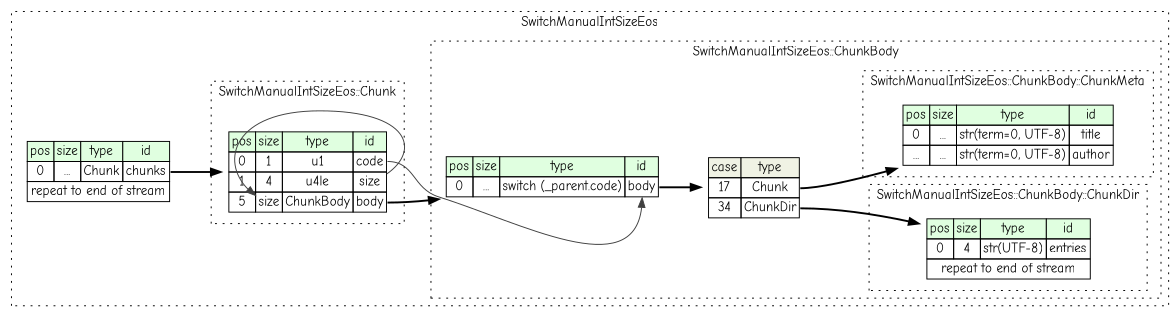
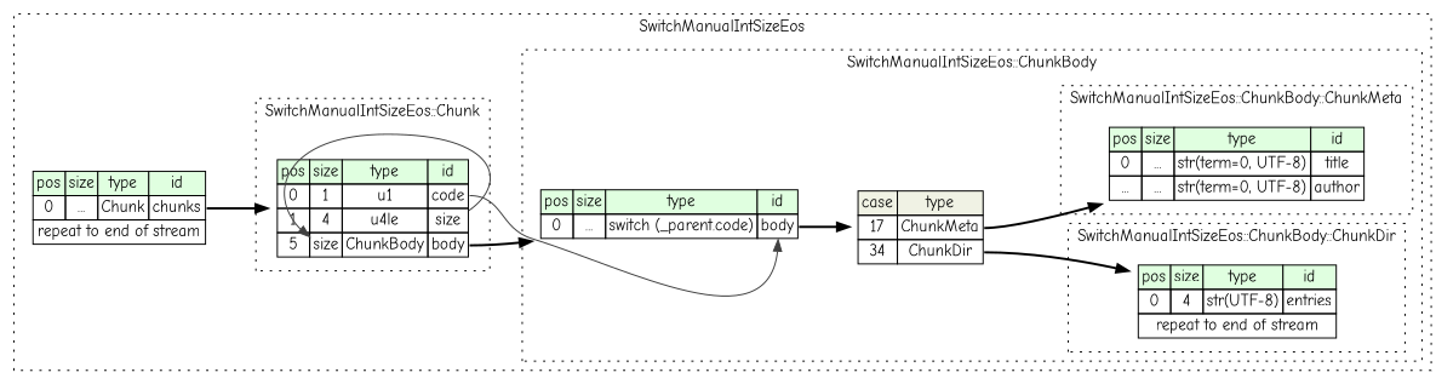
  digraph {
    rankdir=LR
    fontname="Comic Neue"
    node [shape=plaintext fontname="Comic Neue"]
    edge [tailport=body_type fontname="Comic Neue" style=bold]
    n1 [label=<<TABLE BORDER="0" CELLBORDER="1" CELLSPACING="0"> 				<TR><TD BGCOLOR="#E0FFE0">pos</TD><TD BGCOLOR="#E0FFE0">size</TD><TD BGCOLOR="#E0FFE0">type</TD><TD BGCOLOR="#E0FFE0">id</TD></TR> 				<TR><TD PORT="code_pos">0</TD><TD PORT="code_size">1</TD><TD>u1</TD><TD PORT="code_type">code</TD></TR> 				<TR><TD PORT="size_pos">1</TD><TD PORT="size_size">4</TD><TD>u4le</TD><TD PORT="size_type">size</TD></TR> 				<TR><TD PORT="body_pos">5</TD><TD PORT="body_size">size</TD><TD>ChunkBody</TD><TD PORT="body_type">body</TD></TR> 			</TABLE>>]
    n2 [label=<<TABLE BORDER="0" CELLBORDER="1" CELLSPACING="0"> 					<TR><TD BGCOLOR="#E0FFE0">pos</TD><TD BGCOLOR="#E0FFE0">size</TD><TD BGCOLOR="#E0FFE0">type</TD><TD BGCOLOR="#E0FFE0">id</TD></TR> 					<TR><TD PORT="entries_pos">0</TD><TD PORT="entries_size">4</TD><TD>str(UTF-8)</TD><TD PORT="entries_type">entries</TD></TR> 					<TR><TD COLSPAN="4" PORT="entries__repeat">repeat to end of stream</TD></TR> 				</TABLE>>]
    n3 [label=<<TABLE BORDER="0" CELLBORDER="1" CELLSPACING="0"> 					<TR><TD BGCOLOR="#E0FFE0">pos</TD><TD BGCOLOR="#E0FFE0">size</TD><TD BGCOLOR="#E0FFE0">type</TD><TD BGCOLOR="#E0FFE0">id</TD></TR> 					<TR><TD PORT="title_pos">0</TD><TD PORT="title_size">...</TD><TD>str(term=0, UTF-8)</TD><TD PORT="title_type">title</TD></TR> 					<TR><TD PORT="author_pos">...</TD><TD PORT="author_size">...</TD><TD>str(term=0, UTF-8)</TD><TD PORT="author_type">author</TD></TR> 				</TABLE>>]
    n4 [label=<<TABLE BORDER="0" CELLBORDER="1" CELLSPACING="0"> 				<TR><TD BGCOLOR="#E0FFE0">pos</TD><TD BGCOLOR="#E0FFE0">size</TD><TD BGCOLOR="#E0FFE0">type</TD><TD BGCOLOR="#E0FFE0">id</TD></TR> 				<TR><TD PORT="body_pos">0</TD><TD PORT="body_size">...</TD><TD>switch (_parent.code)</TD><TD PORT="body_type">body</TD></TR> 			</TABLE>>]
-   n5 [label=<<TABLE BORDER="0" CELLBORDER="1" CELLSPACING="0"> 	<TR><TD BGCOLOR="#F0F2E4">case</TD><TD BGCOLOR="#F0F2E4">type</TD></TR> 	<TR><TD>17</TD><TD PORT="case0">Chunk</TD></TR> 	<TR><TD>34</TD><TD PORT="case1">ChunkDir</TD></TR> </TABLE>>]
+   n5 [label=<<TABLE BORDER="0" CELLBORDER="1" CELLSPACING="0"> 	<TR><TD BGCOLOR="#F0F2E4">case</TD><TD BGCOLOR="#F0F2E4">type</TD></TR> 	<TR><TD>17</TD><TD PORT="case0">ChunkMeta</TD></TR> 	<TR><TD>34</TD><TD PORT="case1">ChunkDir</TD></TR> </TABLE>>]
    n6 [label=<<TABLE BORDER="0" CELLBORDER="1" CELLSPACING="0"> 			<TR><TD BGCOLOR="#E0FFE0">pos</TD><TD BGCOLOR="#E0FFE0">size</TD><TD BGCOLOR="#E0FFE0">type</TD><TD BGCOLOR="#E0FFE0">id</TD></TR> 			<TR><TD PORT="chunks_pos">0</TD><TD PORT="chunks_size">...</TD><TD>Chunk</TD><TD PORT="chunks_type">chunks</TD></TR> 			<TR><TD COLSPAN="4" PORT="chunks__repeat">repeat to end of stream</TD></TR> 		</TABLE>>]
    subgraph cluster_1 {
      label=SwitchManualIntSizeEos
      style=dotted
      n6
      subgraph cluster_2 {
        label="SwitchManualIntSizeEos::Chunk"
        style=dotted
        n1
      }
      subgraph cluster_3 {
        label="SwitchManualIntSizeEos::ChunkBody"
        style=dotted
        n4
        n5
        subgraph cluster_4 {
          label="SwitchManualIntSizeEos::ChunkBody::ChunkDir"
          style=dotted
          n2
        }
        subgraph cluster_5 {
          label="SwitchManualIntSizeEos::ChunkBody::ChunkMeta"
          style=dotted
          n3
        }
      }
    }
    n1 -> n1 [color="#404040" headport=body_size tailport=size_type style=""]
    n1 -> n4
    n1 -> n4 [color="#404040" headport=body_type tailport=code_type style=""]
    n4 -> n5
    n5 -> n2 [tailport=case1]
    n5 -> n3 [tailport=case0]
    n6 -> n1 [tailport=chunks_type]
  }
